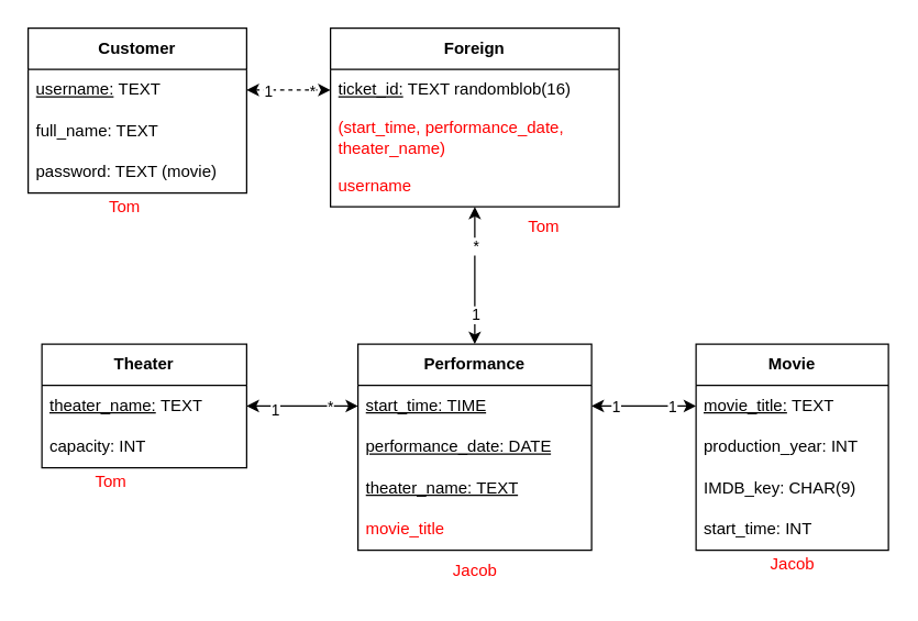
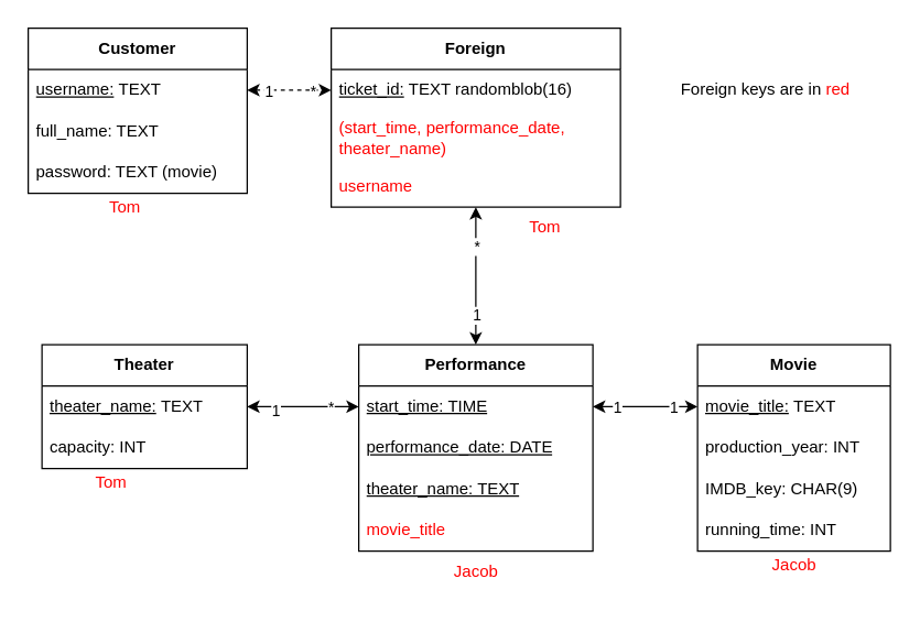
  <mxCell id="0" />
  <mxCell id="1" parent="0" />
  <mxCell id="2" value="Theater" style="swimlane;fontStyle=1;childLayout=stackLayout;horizontal=1;startSize=30;horizontalStack=0;resizeParent=1;resizeParentMax=0;resizeLast=0;collapsible=1;marginBottom=0;whiteSpace=wrap;html=1;" parent="1" vertex="1"><mxGeometry x="30" y="250" width="149" height="90" as="geometry" /></mxCell>
  <mxCell id="3" value="&lt;u&gt;theater_name:&lt;/u&gt;&amp;nbsp;TEXT" style="text;strokeColor=none;fillColor=none;align=left;verticalAlign=middle;spacingLeft=4;spacingRight=4;overflow=hidden;points=[[0,0.5],[1,0.5]];portConstraint=eastwest;rotatable=0;whiteSpace=wrap;html=1;" parent="2" vertex="1"><mxGeometry y="30" width="149" height="30" as="geometry" /></mxCell>
  <mxCell id="4" value="capacity: INT" style="text;strokeColor=none;fillColor=none;align=left;verticalAlign=middle;spacingLeft=4;spacingRight=4;overflow=hidden;points=[[0,0.5],[1,0.5]];portConstraint=eastwest;rotatable=0;whiteSpace=wrap;html=1;" parent="2" vertex="1"><mxGeometry y="60" width="149" height="30" as="geometry" /></mxCell>
  <mxCell id="5" value="Movie" style="swimlane;fontStyle=1;childLayout=stackLayout;horizontal=1;startSize=30;horizontalStack=0;resizeParent=1;resizeParentMax=0;resizeLast=0;collapsible=1;marginBottom=0;whiteSpace=wrap;html=1;" parent="1" vertex="1"><mxGeometry x="506" y="250" width="140" height="150" as="geometry" /></mxCell>
  <mxCell id="6" value="&lt;u&gt;movie_title:&lt;/u&gt;&amp;nbsp;TEXT" style="text;strokeColor=none;fillColor=none;align=left;verticalAlign=middle;spacingLeft=4;spacingRight=4;overflow=hidden;points=[[0,0.5],[1,0.5]];portConstraint=eastwest;rotatable=0;whiteSpace=wrap;html=1;" parent="5" vertex="1"><mxGeometry y="30" width="140" height="30" as="geometry" /></mxCell>
  <mxCell id="7" value="production_year: INT" style="text;strokeColor=none;fillColor=none;align=left;verticalAlign=middle;spacingLeft=4;spacingRight=4;overflow=hidden;points=[[0,0.5],[1,0.5]];portConstraint=eastwest;rotatable=0;whiteSpace=wrap;html=1;" parent="5" vertex="1"><mxGeometry y="60" width="140" height="30" as="geometry" /></mxCell>
  <mxCell id="8" value="IMDB_key: CHAR(9)" style="text;strokeColor=none;fillColor=none;align=left;verticalAlign=middle;spacingLeft=4;spacingRight=4;overflow=hidden;points=[[0,0.5],[1,0.5]];portConstraint=eastwest;rotatable=0;whiteSpace=wrap;html=1;" parent="5" vertex="1"><mxGeometry y="90" width="140" height="30" as="geometry" /></mxCell>
- <mxCell id="9" value="start_time: INT" style="text;strokeColor=none;fillColor=none;align=left;verticalAlign=middle;spacingLeft=4;spacingRight=4;overflow=hidden;points=[[0,0.5],[1,0.5]];portConstraint=eastwest;rotatable=0;whiteSpace=wrap;html=1;" parent="5" vertex="1"><mxGeometry y="120" width="140" height="30" as="geometry" /></mxCell>
+ <mxCell id="9" value="running_time: INT" style="text;strokeColor=none;fillColor=none;align=left;verticalAlign=middle;spacingLeft=4;spacingRight=4;overflow=hidden;points=[[0,0.5],[1,0.5]];portConstraint=eastwest;rotatable=0;whiteSpace=wrap;html=1;" parent="5" vertex="1"><mxGeometry y="120" width="140" height="30" as="geometry" /></mxCell>
  <mxCell id="10" value="Performance" style="swimlane;fontStyle=1;childLayout=stackLayout;horizontal=1;startSize=30;horizontalStack=0;resizeParent=1;resizeParentMax=0;resizeLast=0;collapsible=1;marginBottom=0;whiteSpace=wrap;html=1;" parent="1" vertex="1"><mxGeometry x="260" y="250" width="170" height="150" as="geometry" /></mxCell>
  <mxCell id="11" value="&lt;u&gt;start_time: TIME&lt;/u&gt;" style="text;strokeColor=none;fillColor=none;align=left;verticalAlign=middle;spacingLeft=4;spacingRight=4;overflow=hidden;points=[[0,0.5],[1,0.5]];portConstraint=eastwest;rotatable=0;whiteSpace=wrap;html=1;" parent="10" vertex="1"><mxGeometry y="30" width="170" height="30" as="geometry" /></mxCell>
  <mxCell id="12" value="&lt;u&gt;performance_date: DATE&lt;/u&gt;" style="text;strokeColor=none;fillColor=none;align=left;verticalAlign=middle;spacingLeft=4;spacingRight=4;overflow=hidden;points=[[0,0.5],[1,0.5]];portConstraint=eastwest;rotatable=0;whiteSpace=wrap;html=1;" parent="10" vertex="1"><mxGeometry y="60" width="170" height="30" as="geometry" /></mxCell>
  <mxCell id="13" value="&lt;u&gt;theater_name: TEXT&lt;/u&gt;" style="text;strokeColor=none;fillColor=none;align=left;verticalAlign=middle;spacingLeft=4;spacingRight=4;overflow=hidden;points=[[0,0.5],[1,0.5]];portConstraint=eastwest;rotatable=0;whiteSpace=wrap;html=1;" parent="10" vertex="1"><mxGeometry y="90" width="170" height="30" as="geometry" /></mxCell>
  <mxCell id="14" value="&lt;font color=&quot;#ff0000&quot;&gt;movie_title&lt;/font&gt;" style="text;strokeColor=none;fillColor=none;align=left;verticalAlign=middle;spacingLeft=4;spacingRight=4;overflow=hidden;points=[[0,0.5],[1,0.5]];portConstraint=eastwest;rotatable=0;whiteSpace=wrap;html=1;" parent="10" vertex="1"><mxGeometry y="120" width="170" height="30" as="geometry" /></mxCell>
  <mxCell id="15" value="" style="endArrow=classic;startArrow=classic;html=1;rounded=0;exitX=1;exitY=0.5;exitDx=0;exitDy=0;entryX=0;entryY=0.5;entryDx=0;entryDy=0;" parent="1" source="3" target="11" edge="1"><mxGeometry width="50" height="50" relative="1" as="geometry"><mxPoint x="570" y="230" as="sourcePoint" /><mxPoint x="510" y="160" as="targetPoint" /></mxGeometry></mxCell>
  <mxCell id="16" value="*" style="edgeLabel;html=1;align=center;verticalAlign=middle;resizable=0;points=[];" parent="15" vertex="1" connectable="0"><mxGeometry x="0.481" relative="1" as="geometry"><mxPoint as="offset" /></mxGeometry></mxCell>
  <mxCell id="17" value="1" style="edgeLabel;html=1;align=center;verticalAlign=middle;resizable=0;points=[];" parent="15" vertex="1" connectable="0"><mxGeometry x="-0.51" y="-2" relative="1" as="geometry"><mxPoint as="offset" /></mxGeometry></mxCell>
  <mxCell id="18" value="Customer" style="swimlane;fontStyle=1;childLayout=stackLayout;horizontal=1;startSize=30;horizontalStack=0;resizeParent=1;resizeParentMax=0;resizeLast=0;collapsible=1;marginBottom=0;whiteSpace=wrap;html=1;" parent="1" vertex="1"><mxGeometry x="20" y="20" width="159" height="120" as="geometry" /></mxCell>
  <mxCell id="19" value="&lt;u&gt;username:&lt;/u&gt;&amp;nbsp;TEXT" style="text;strokeColor=none;fillColor=none;align=left;verticalAlign=middle;spacingLeft=4;spacingRight=4;overflow=hidden;points=[[0,0.5],[1,0.5]];portConstraint=eastwest;rotatable=0;whiteSpace=wrap;html=1;" parent="18" vertex="1"><mxGeometry y="30" width="159" height="30" as="geometry" /></mxCell>
  <mxCell id="20" value="full_name: TEXT" style="text;strokeColor=none;fillColor=none;align=left;verticalAlign=middle;spacingLeft=4;spacingRight=4;overflow=hidden;points=[[0,0.5],[1,0.5]];portConstraint=eastwest;rotatable=0;whiteSpace=wrap;html=1;" parent="18" vertex="1"><mxGeometry y="60" width="159" height="30" as="geometry" /></mxCell>
  <mxCell id="21" value="password: TEXT (movie)" style="text;strokeColor=none;fillColor=none;align=left;verticalAlign=middle;spacingLeft=4;spacingRight=4;overflow=hidden;points=[[0,0.5],[1,0.5]];portConstraint=eastwest;rotatable=0;whiteSpace=wrap;html=1;" parent="18" vertex="1"><mxGeometry y="90" width="159" height="30" as="geometry" /></mxCell>
  <mxCell id="22" value="Foreign" style="swimlane;fontStyle=1;childLayout=stackLayout;horizontal=1;startSize=30;horizontalStack=0;resizeParent=1;resizeParentMax=0;resizeLast=0;collapsible=1;marginBottom=0;whiteSpace=wrap;html=1;" parent="1" vertex="1"><mxGeometry x="240" y="20" width="210" height="130" as="geometry" /></mxCell>
  <mxCell id="23" value="&lt;u&gt;ticket_id:&lt;/u&gt;&amp;nbsp;TEXT randomblob(16)" style="text;strokeColor=none;fillColor=none;align=left;verticalAlign=middle;spacingLeft=4;spacingRight=4;overflow=hidden;points=[[0,0.5],[1,0.5]];portConstraint=eastwest;rotatable=0;whiteSpace=wrap;html=1;" parent="22" vertex="1"><mxGeometry y="30" width="210" height="30" as="geometry" /></mxCell>
  <mxCell id="24" value="&lt;font color=&quot;#ff0000&quot;&gt;(start_time, performance_date, theater_name)&lt;/font&gt;" style="text;strokeColor=none;fillColor=none;align=left;verticalAlign=middle;spacingLeft=4;spacingRight=4;overflow=hidden;points=[[0,0.5],[1,0.5]];portConstraint=eastwest;rotatable=0;whiteSpace=wrap;html=1;" vertex="1" parent="22"><mxGeometry y="60" width="210" height="40" as="geometry" /></mxCell>
  <mxCell id="25" value="&lt;font color=&quot;#ff0000&quot;&gt;username&lt;/font&gt;" style="text;strokeColor=none;fillColor=none;align=left;verticalAlign=middle;spacingLeft=4;spacingRight=4;overflow=hidden;points=[[0,0.5],[1,0.5]];portConstraint=eastwest;rotatable=0;whiteSpace=wrap;html=1;" parent="22" vertex="1"><mxGeometry y="100" width="210" height="30" as="geometry" /></mxCell>
  <mxCell id="26" value="" style="endArrow=classic;startArrow=classic;html=1;rounded=0;exitX=0;exitY=0.5;exitDx=0;exitDy=0;" parent="1" source="6" edge="1"><mxGeometry width="50" height="50" relative="1" as="geometry"><mxPoint x="476" y="212.22" as="sourcePoint" /><mxPoint x="430" y="295" as="targetPoint" /></mxGeometry></mxCell>
  <mxCell id="27" value="1" style="edgeLabel;html=1;align=center;verticalAlign=middle;resizable=0;points=[];" parent="26" vertex="1" connectable="0"><mxGeometry x="-0.521" relative="1" as="geometry"><mxPoint as="offset" /></mxGeometry></mxCell>
  <mxCell id="28" value="1" style="edgeLabel;html=1;align=center;verticalAlign=middle;resizable=0;points=[];" parent="26" vertex="1" connectable="0"><mxGeometry x="0.553" relative="1" as="geometry"><mxPoint as="offset" /></mxGeometry></mxCell>
  <mxCell id="29" value="" style="endArrow=classic;startArrow=classic;html=1;rounded=0;exitX=1;exitY=0.5;exitDx=0;exitDy=0;dashed=1;" parent="1" source="19" target="23" edge="1"><mxGeometry width="50" height="50" relative="1" as="geometry"><mxPoint x="190" y="120" as="sourcePoint" /><mxPoint x="260" y="120" as="targetPoint" /></mxGeometry></mxCell>
  <mxCell id="30" value="1" style="edgeLabel;html=1;align=center;verticalAlign=middle;resizable=0;points=[];" parent="29" vertex="1" connectable="0"><mxGeometry x="-0.521" relative="1" as="geometry"><mxPoint as="offset" /></mxGeometry></mxCell>
  <mxCell id="31" value="*" style="edgeLabel;html=1;align=center;verticalAlign=middle;resizable=0;points=[];" parent="29" vertex="1" connectable="0"><mxGeometry x="0.553" relative="1" as="geometry"><mxPoint as="offset" /></mxGeometry></mxCell>
  <mxCell id="32" value="" style="endArrow=classic;startArrow=classic;html=1;rounded=0;entryX=0.5;entryY=0;entryDx=0;entryDy=0;" parent="1" target="10" edge="1"><mxGeometry width="50" height="50" relative="1" as="geometry"><mxPoint x="345" y="150" as="sourcePoint" /><mxPoint x="410" y="305" as="targetPoint" /></mxGeometry></mxCell>
  <mxCell id="33" value="*" style="edgeLabel;html=1;align=center;verticalAlign=middle;resizable=0;points=[];" parent="32" vertex="1" connectable="0"><mxGeometry x="-0.521" relative="1" as="geometry"><mxPoint y="4" as="offset" /></mxGeometry></mxCell>
  <mxCell id="34" value="1" style="edgeLabel;html=1;align=center;verticalAlign=middle;resizable=0;points=[];" parent="32" vertex="1" connectable="0"><mxGeometry x="0.553" relative="1" as="geometry"><mxPoint as="offset" /></mxGeometry></mxCell>
+ <mxCell id="35" value="Foreign keys are in &lt;font color=&quot;#ff0000&quot;&gt;red&lt;/font&gt;" style="text;html=1;align=center;verticalAlign=middle;resizable=0;points=[];autosize=1;strokeColor=none;fillColor=none;" parent="1" vertex="1"><mxGeometry x="480" y="50" width="150" height="30" as="geometry" /></mxCell>
  <mxCell id="36" value="Tom" style="text;html=1;align=center;verticalAlign=middle;resizable=0;points=[];autosize=1;strokeColor=none;fillColor=none;fontColor=#FF0000;" parent="1" vertex="1"><mxGeometry x="65" y="135" width="50" height="30" as="geometry" /></mxCell>
  <mxCell id="37" value="Tom" style="text;html=1;align=center;verticalAlign=middle;resizable=0;points=[];autosize=1;strokeColor=none;fillColor=none;fontColor=#FF0000;" parent="1" vertex="1"><mxGeometry x="370" y="150" width="50" height="30" as="geometry" /></mxCell>
  <mxCell id="38" value="Tom" style="text;html=1;align=center;verticalAlign=middle;resizable=0;points=[];autosize=1;strokeColor=none;fillColor=none;fontColor=#FF0000;" parent="1" vertex="1"><mxGeometry x="55" y="335" width="50" height="30" as="geometry" /></mxCell>
  <mxCell id="39" value="Jacob" style="text;html=1;align=center;verticalAlign=middle;resizable=0;points=[];autosize=1;strokeColor=none;fillColor=none;fontColor=#FF0000;" parent="1" vertex="1"><mxGeometry x="315" y="400" width="60" height="30" as="geometry" /></mxCell>
  <mxCell id="40" value="Jacob" style="text;html=1;align=center;verticalAlign=middle;resizable=0;points=[];autosize=1;strokeColor=none;fillColor=none;fontColor=#FF0000;" parent="1" vertex="1"><mxGeometry x="546" y="395" width="60" height="30" as="geometry" /></mxCell>
